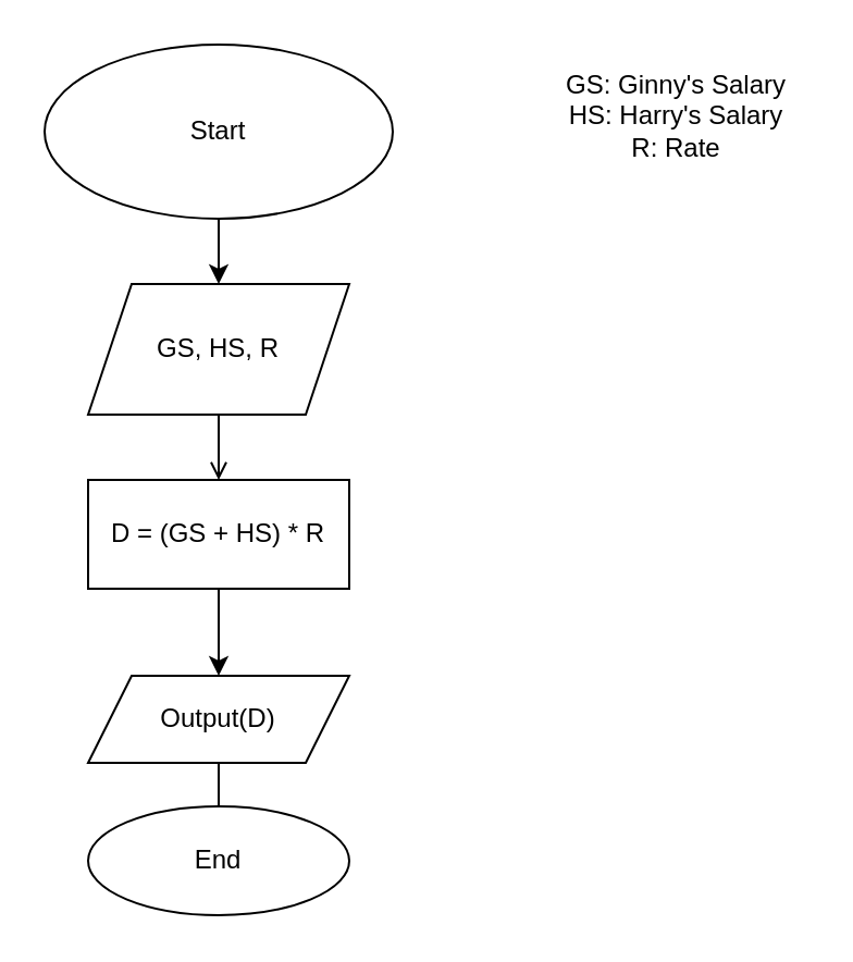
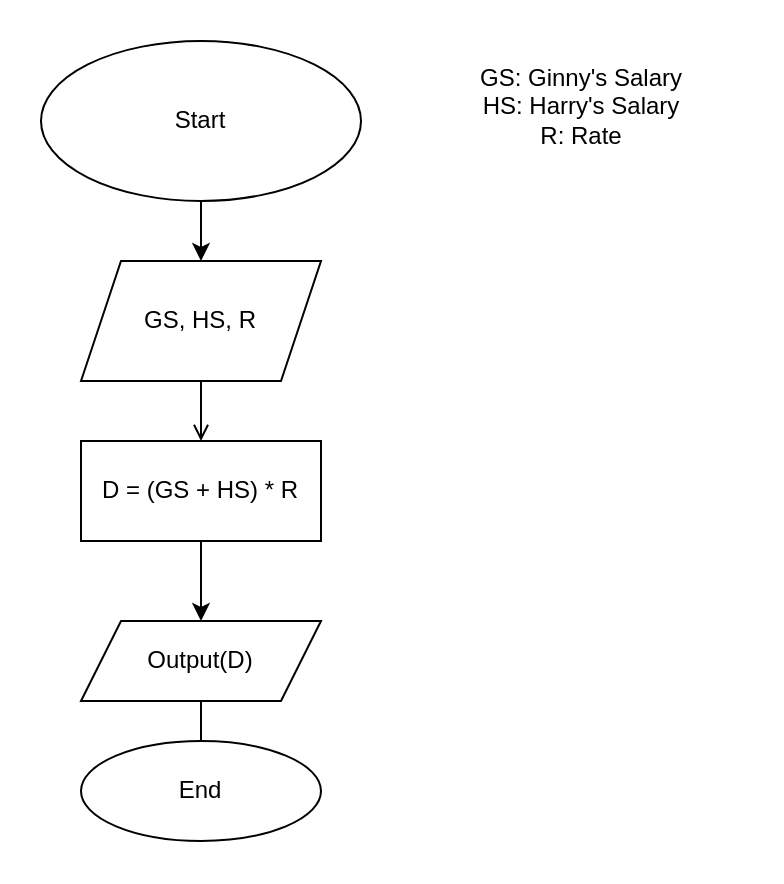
  <mxCell id="0" />
  <mxCell id="1" parent="0" />
  <mxCell id="2" value="" style="edgeStyle=orthogonalEdgeStyle;rounded=0;orthogonalLoop=1;jettySize=auto;html=1;" edge="1" parent="1" source="3" target="5"><mxGeometry relative="1" as="geometry" /></mxCell>
  <mxCell id="3" value="Start" style="ellipse;whiteSpace=wrap;html=1;" vertex="1" parent="1"><mxGeometry x="20" y="20" width="160" height="80" as="geometry" /></mxCell>
  <mxCell id="4" value="" style="edgeStyle=orthogonalEdgeStyle;rounded=0;orthogonalLoop=1;jettySize=auto;html=1;endArrow=open;" edge="1" parent="1" source="5" target="8"><mxGeometry relative="1" as="geometry" /></mxCell>
  <mxCell id="5" value="GS, HS, R" style="shape=parallelogram;perimeter=parallelogramPerimeter;whiteSpace=wrap;html=1;fixedSize=1;" vertex="1" parent="1"><mxGeometry x="40" y="130" width="120" height="60" as="geometry" /></mxCell>
- <mxCell id="6" value="GS: Ginny's Salary&lt;br&gt;HS: Harry's Salary&lt;br&gt;R: Rate" style="text;html=1;align=center;verticalAlign=middle;resizable=0;points=[];autosize=1;strokeColor=none;fillColor=none;" vertex="1" parent="1"><mxGeometry x="250" y="23" width="120" height="60" as="geometry" /></mxCell>
+ <mxCell id="6" value="GS: Ginny's Salary&lt;br&gt;HS: Harry's Salary&lt;br&gt;R: Rate" style="text;html=1;align=center;verticalAlign=middle;resizable=0;points=[];autosize=1;strokeColor=none;fillColor=none;" vertex="1" parent="1"><mxGeometry x="230" y="23" width="120" height="60" as="geometry" /></mxCell>
  <mxCell id="7" value="" style="edgeStyle=orthogonalEdgeStyle;rounded=0;orthogonalLoop=1;jettySize=auto;html=1;" edge="1" parent="1" source="8" target="10"><mxGeometry relative="1" as="geometry" /></mxCell>
  <mxCell id="8" value="D = (GS + HS) * R" style="whiteSpace=wrap;html=1;" vertex="1" parent="1"><mxGeometry x="40" y="220" width="120" height="50" as="geometry" /></mxCell>
  <mxCell id="9" value="" style="edgeStyle=orthogonalEdgeStyle;rounded=0;orthogonalLoop=1;jettySize=auto;html=1;endArrow=none;" edge="1" parent="1" source="10" target="11"><mxGeometry relative="1" as="geometry" /></mxCell>
  <mxCell id="10" value="Output(D)" style="shape=parallelogram;perimeter=parallelogramPerimeter;whiteSpace=wrap;html=1;fixedSize=1;" vertex="1" parent="1"><mxGeometry x="40" y="310" width="120" height="40" as="geometry" /></mxCell>
  <mxCell id="11" value="End" style="ellipse;whiteSpace=wrap;html=1;" vertex="1" parent="1"><mxGeometry x="40" y="370" width="120" height="50" as="geometry" /></mxCell>
